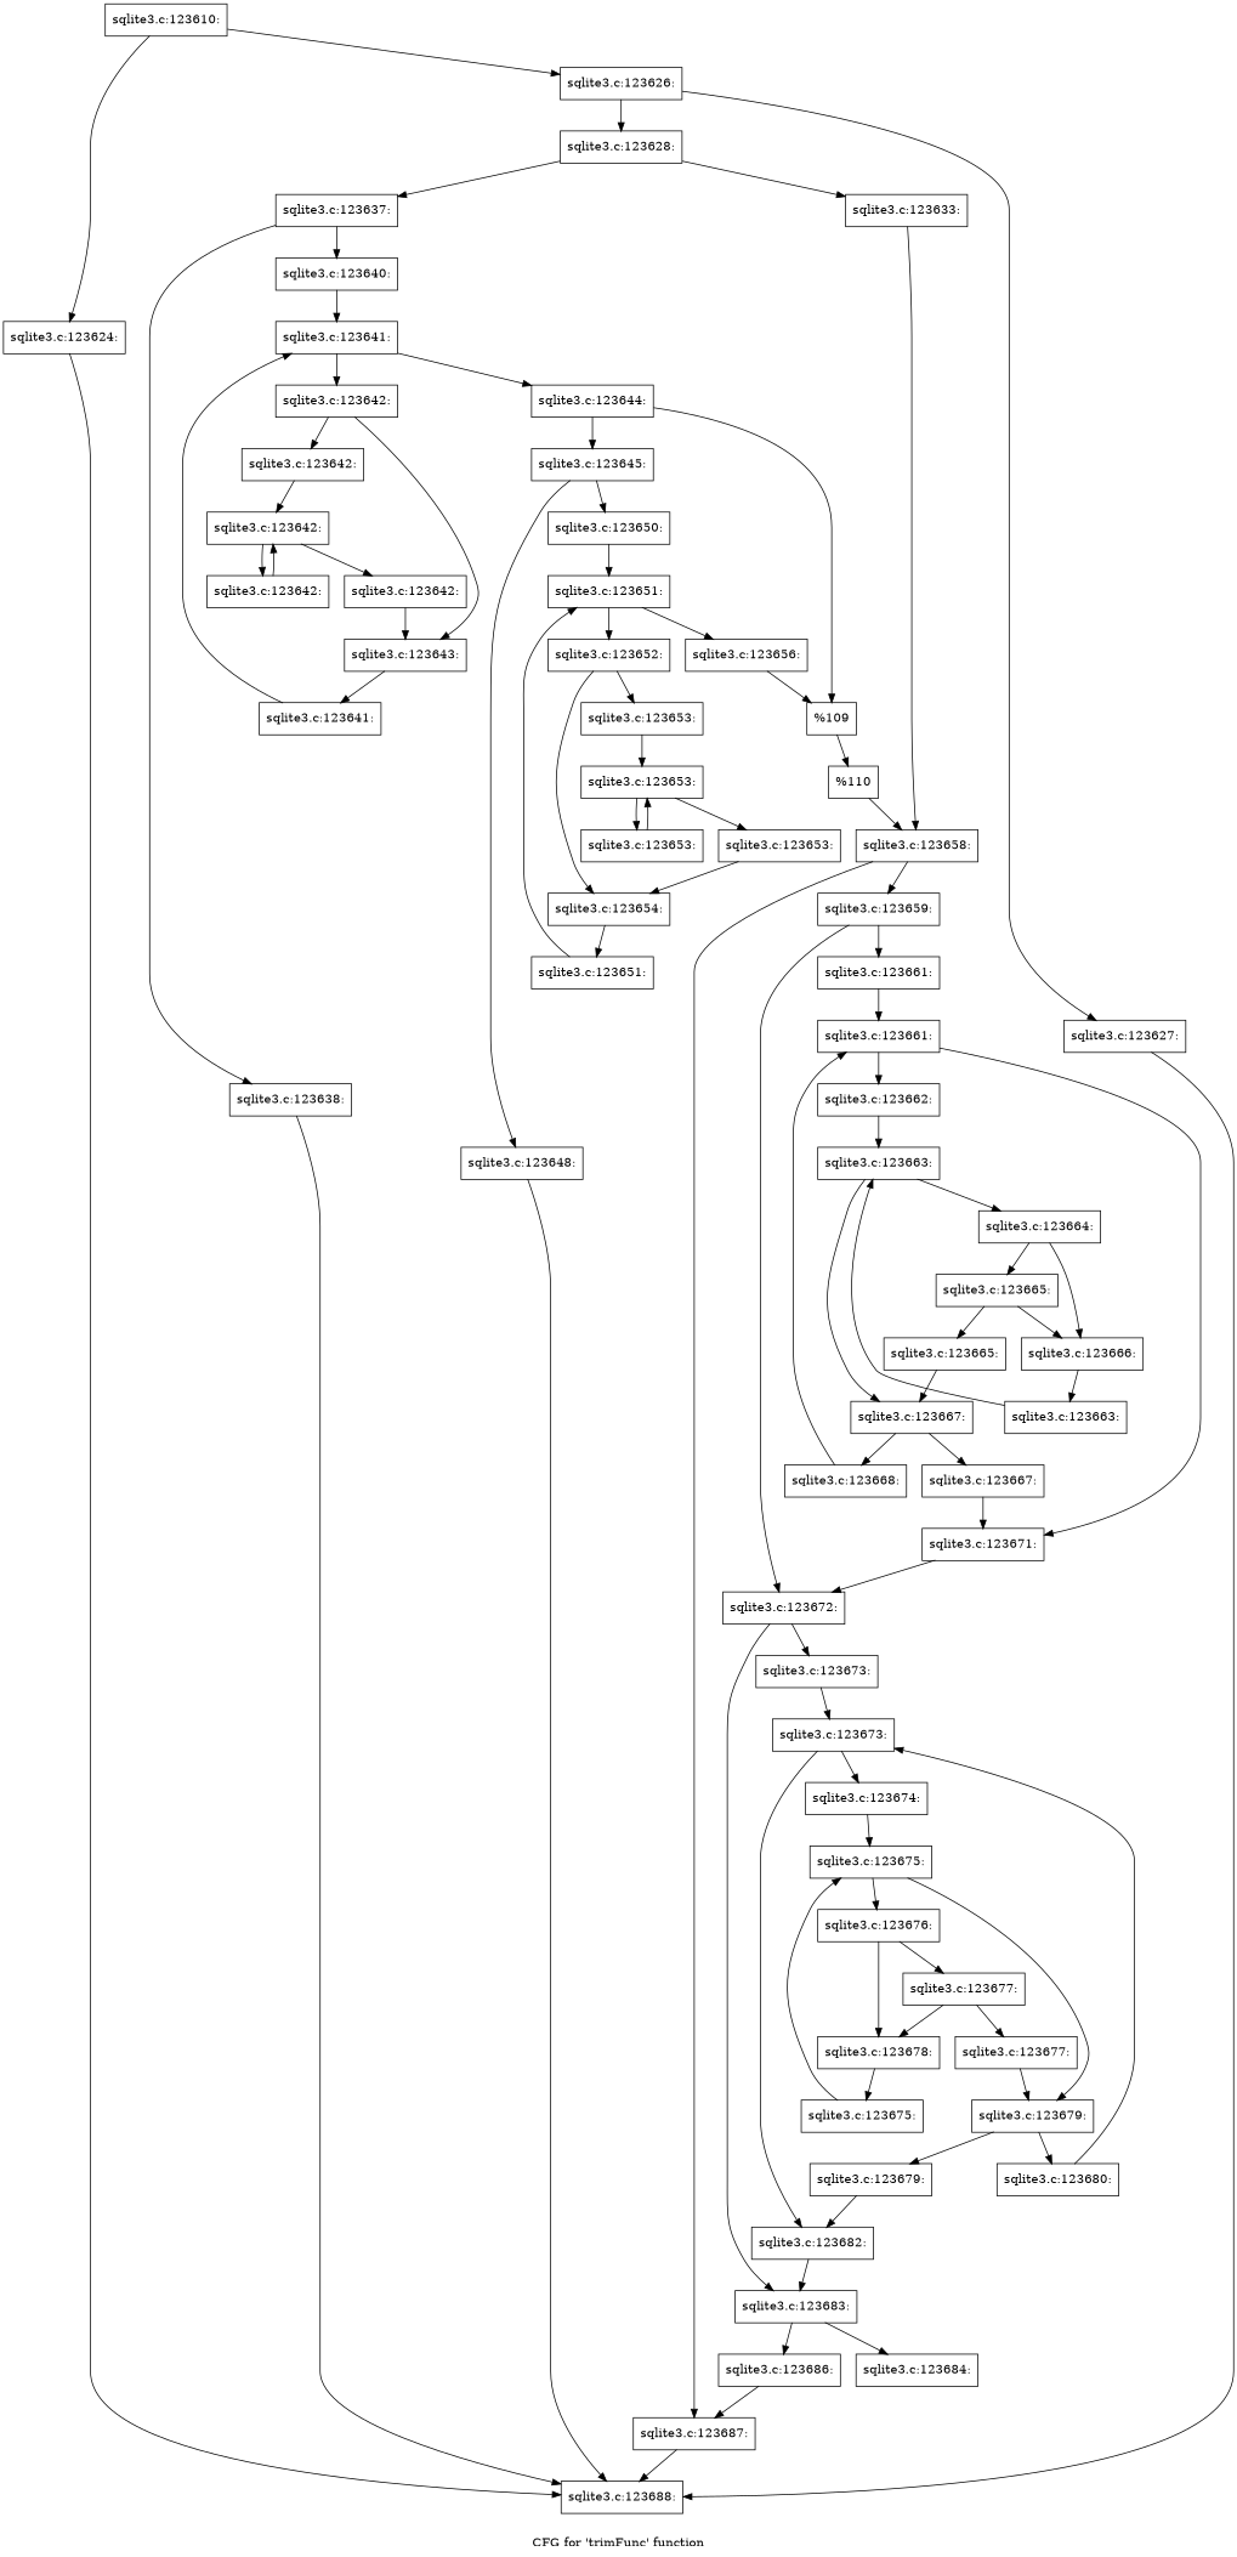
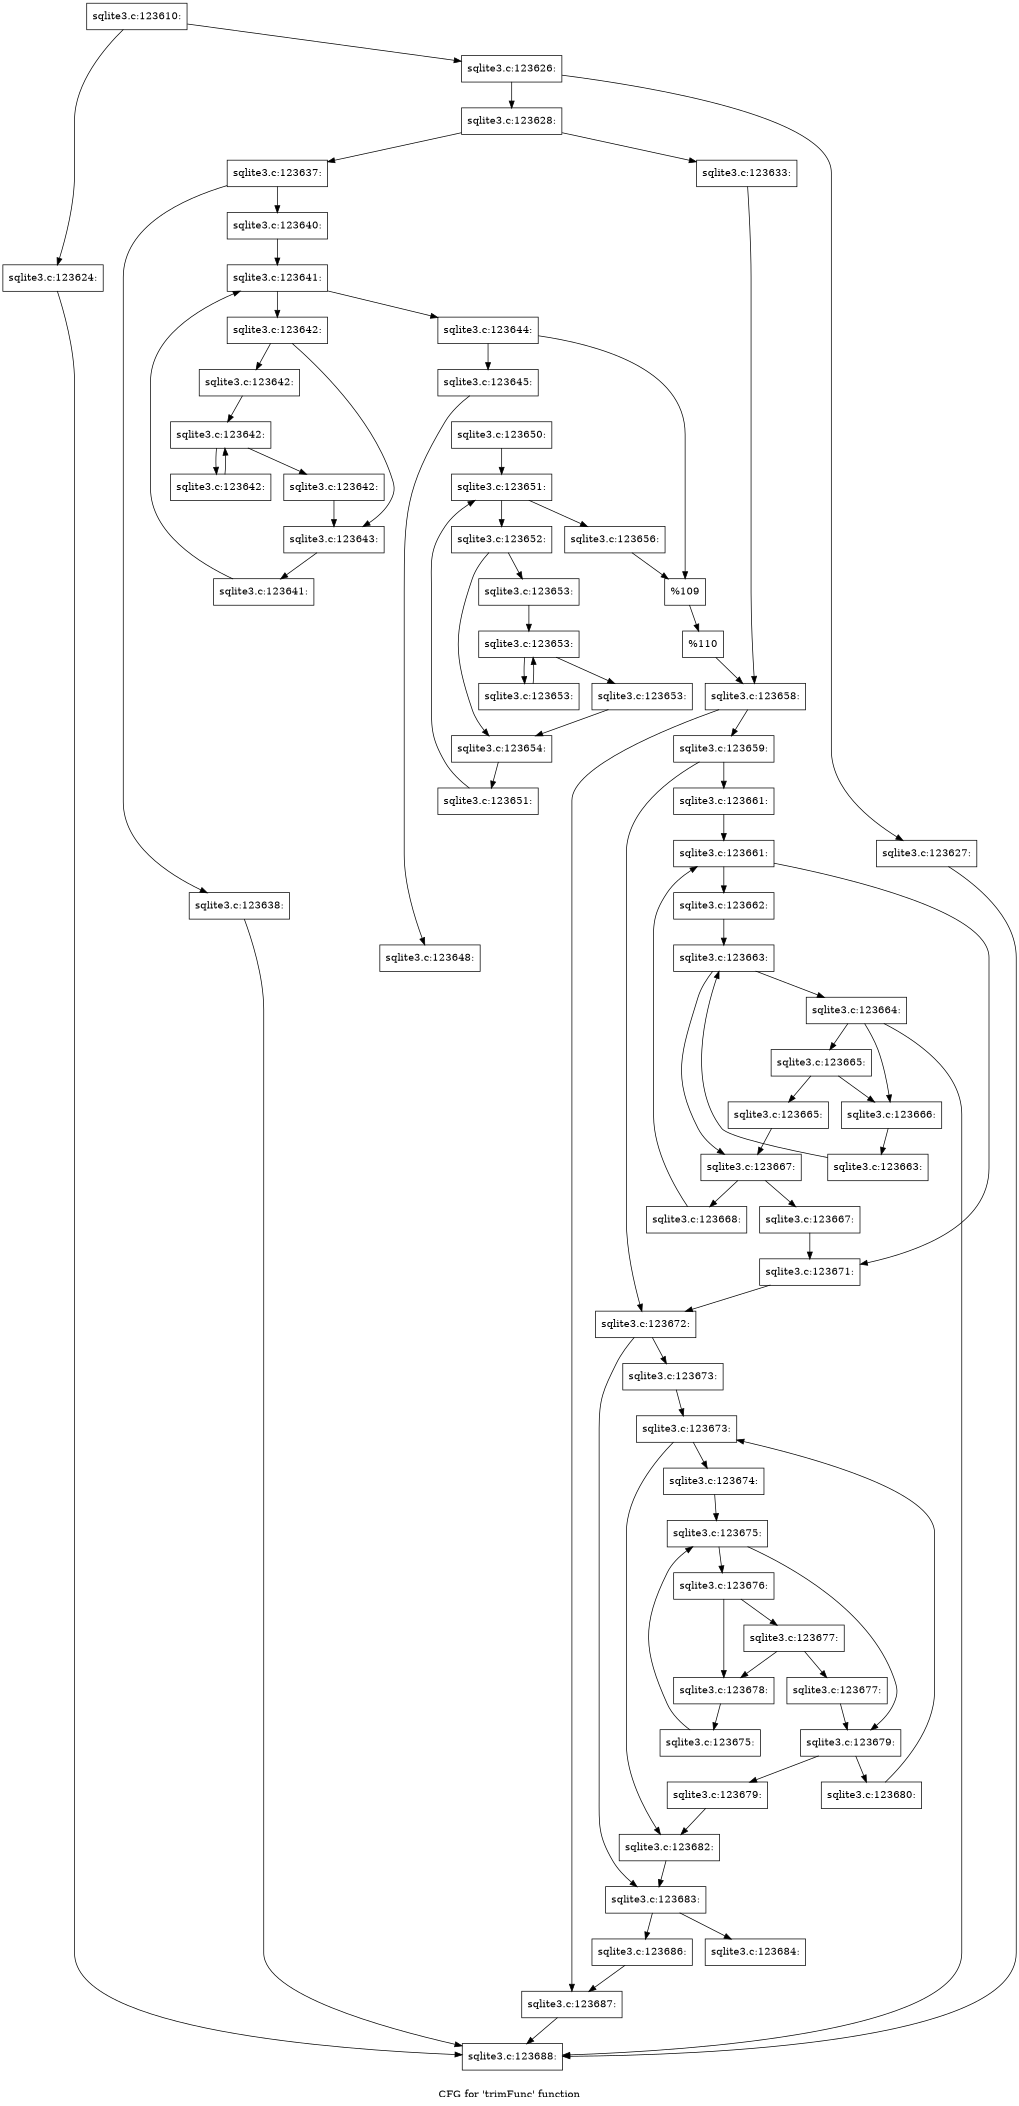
  digraph {
    label="CFG for 'trimFunc' function"
    node [shape=record]
    n1 [label="{sqlite3.c:123610:}"]
    n2 [label="{sqlite3.c:123624:}"]
    n3 [label="{sqlite3.c:123626:}"]
    n4 [label="{sqlite3.c:123688:}"]
    n5 [label="{sqlite3.c:123627:}"]
    n6 [label="{sqlite3.c:123628:}"]
    n7 [label="{sqlite3.c:123633:}"]
    n8 [label="{sqlite3.c:123637:}"]
    n9 [label="{sqlite3.c:123658:}"]
    n10 [label="{sqlite3.c:123638:}"]
    n11 [label="{sqlite3.c:123640:}"]
    n12 [label="{sqlite3.c:123659:}"]
    n13 [label="{sqlite3.c:123687:}"]
    n14 [label="{sqlite3.c:123641:}"]
    n15 [label="{sqlite3.c:123661:}"]
    n16 [label="{sqlite3.c:123672:}"]
    n17 [label="{sqlite3.c:123642:}"]
    n18 [label="{sqlite3.c:123644:}"]
    n19 [label="{sqlite3.c:123642:}"]
    n20 [label="{sqlite3.c:123643:}"]
    n21 [label="{sqlite3.c:123645:}"]
    n22 [label="{%109}"]
    n23 [label="{sqlite3.c:123642:}"]
    n24 [label="{sqlite3.c:123641:}"]
    n25 [label="{sqlite3.c:123648:}"]
    n26 [label="{sqlite3.c:123650:}"]
    n27 [label="{%110}"]
    n28 [label="{sqlite3.c:123642:}"]
    n29 [label="{sqlite3.c:123642:}"]
    n30 [label="{sqlite3.c:123651:}"]
    n31 [label="{sqlite3.c:123652:}"]
    n32 [label="{sqlite3.c:123656:}"]
    n33 [label="{sqlite3.c:123653:}"]
    n34 [label="{sqlite3.c:123654:}"]
    n35 [label="{sqlite3.c:123653:}"]
    n36 [label="{sqlite3.c:123651:}"]
    n37 [label="{sqlite3.c:123653:}"]
    n38 [label="{sqlite3.c:123653:}"]
    n39 [label="{sqlite3.c:123661:}"]
    n40 [label="{sqlite3.c:123673:}"]
    n41 [label="{sqlite3.c:123683:}"]
    n42 [label="{sqlite3.c:123662:}"]
    n43 [label="{sqlite3.c:123671:}"]
    n44 [label="{sqlite3.c:123673:}"]
    n45 [label="{sqlite3.c:123684:}"]
    n46 [label="{sqlite3.c:123686:}"]
    n47 [label="{sqlite3.c:123663:}"]
    n48 [label="{sqlite3.c:123664:}"]
    n49 [label="{sqlite3.c:123667:}"]
    n50 [label="{sqlite3.c:123665:}"]
    n51 [label="{sqlite3.c:123666:}"]
    n52 [label="{sqlite3.c:123667:}"]
    n53 [label="{sqlite3.c:123668:}"]
    n54 [label="{sqlite3.c:123665:}"]
    n55 [label="{sqlite3.c:123663:}"]
    n56 [label="{sqlite3.c:123674:}"]
    n57 [label="{sqlite3.c:123682:}"]
    n58 [label="{sqlite3.c:123675:}"]
    n59 [label="{sqlite3.c:123676:}"]
    n60 [label="{sqlite3.c:123679:}"]
    n61 [label="{sqlite3.c:123677:}"]
    n62 [label="{sqlite3.c:123678:}"]
    n63 [label="{sqlite3.c:123679:}"]
    n64 [label="{sqlite3.c:123680:}"]
    n65 [label="{sqlite3.c:123677:}"]
    n66 [label="{sqlite3.c:123675:}"]
    n1 -> n2
    n1 -> n3
    n2 -> n4
    n3 -> n5
    n3 -> n6
    n5 -> n4
    n6 -> n7
    n6 -> n8
    n7 -> n9
    n8 -> n10
    n8 -> n11
    n9 -> n12
    n9 -> n13
    n10 -> n4
    n11 -> n14
    n12 -> n15
    n12 -> n16
    n13 -> n4
    n14 -> n17
    n14 -> n18
    n15 -> n39
    n16 -> n40
    n16 -> n41
    n17 -> n19
    n17 -> n20
    n18 -> n21
    n18 -> n22
    n19 -> n23
    n20 -> n24
    n21 -> n25
-   n21 -> n26
    n22 -> n27
    n23 -> n28
    n23 -> n29
    n24 -> n14
-   n25 -> n4
+   n48 -> n4
    n26 -> n30
    n27 -> n9
    n28 -> n23
    n29 -> n20
    n30 -> n31
    n30 -> n32
    n31 -> n33
    n31 -> n34
    n32 -> n22
    n33 -> n35
    n34 -> n36
    n35 -> n37
    n35 -> n38
    n36 -> n30
    n37 -> n35
    n38 -> n34
    n39 -> n42
    n39 -> n43
    n40 -> n44
    n41 -> n45
    n41 -> n46
    n42 -> n47
    n43 -> n16
    n44 -> n56
    n44 -> n57
    n46 -> n13
    n47 -> n48
    n47 -> n49
    n48 -> n50
    n48 -> n51
    n49 -> n52
    n49 -> n53
    n50 -> n51
    n50 -> n54
    n51 -> n55
    n52 -> n43
    n53 -> n39
    n54 -> n49
    n55 -> n47
    n56 -> n58
    n57 -> n41
    n58 -> n59
    n58 -> n60
    n59 -> n61
    n59 -> n62
    n60 -> n63
    n60 -> n64
    n61 -> n62
    n61 -> n65
    n62 -> n66
    n63 -> n57
    n64 -> n44
    n65 -> n60
    n66 -> n58
  }
